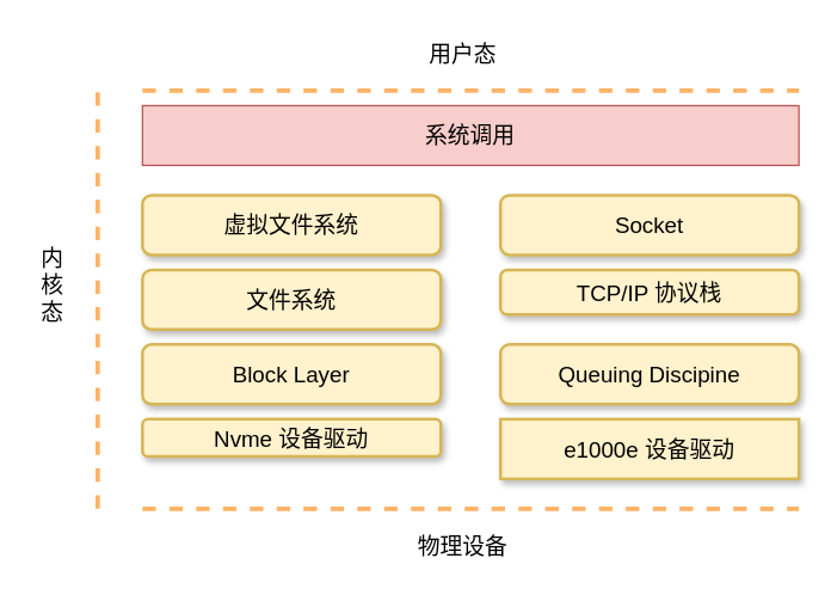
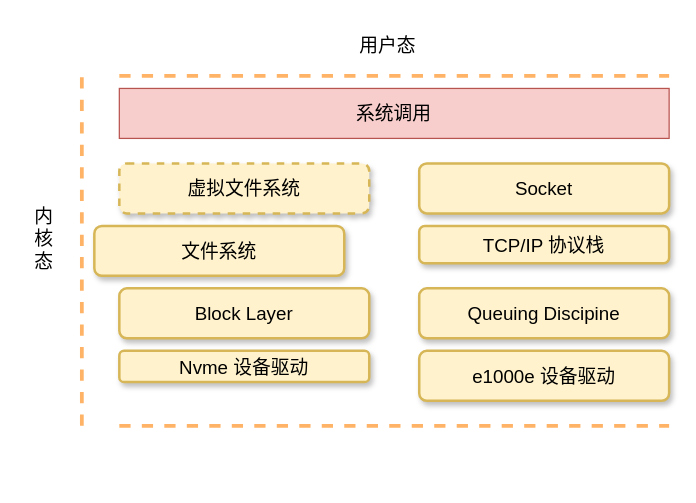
  <mxCell id="0" />
  <mxCell id="1" parent="0" />
  <mxCell id="2" value="" style="endArrow=none;dashed=1;html=1;rounded=1;labelBackgroundColor=default;fontFamily=Helvetica;fontSize=15;fontColor=default;strokeColor=#FFB366;strokeWidth=3;shape=connector;" parent="1" edge="1"><mxGeometry width="50" height="50" relative="1" as="geometry"><mxPoint x="95" y="60" as="sourcePoint" /><mxPoint x="535" y="60" as="targetPoint" /></mxGeometry></mxCell>
  <mxCell id="3" value="用户态" style="text;html=1;strokeColor=none;fillColor=none;align=center;verticalAlign=middle;whiteSpace=wrap;rounded=0;fontFamily=Helvetica;fontSize=15;fontColor=default;" parent="1" vertex="1"><mxGeometry x="245" y="20" width="130" height="30" as="geometry" /></mxCell>
  <mxCell id="4" value="系统调用" style="rounded=0;whiteSpace=wrap;html=1;fontFamily=Helvetica;fontSize=15;strokeColor=#b85450;fillColor=#f8cecc;" parent="1" vertex="1"><mxGeometry x="95" y="70" width="440" height="40" as="geometry" /></mxCell>
- <mxCell id="5" value="虚拟文件系统" style="rounded=1;whiteSpace=wrap;html=1;fontFamily=Helvetica;fontSize=15;fontColor=default;strokeColor=#d6b656;fillColor=#fff2cc;gradientColor=none;strokeWidth=2;glass=0;sketch=0;shadow=1;perimeterSpacing=2;" parent="1" vertex="1"><mxGeometry x="95" y="130" width="200" height="40" as="geometry" /></mxCell>
- <mxCell id="6" value="文件系统" style="rounded=1;whiteSpace=wrap;html=1;fontFamily=Helvetica;fontSize=15;fontColor=default;strokeColor=#d6b656;fillColor=#fff2cc;gradientColor=none;strokeWidth=2;glass=0;sketch=0;shadow=1;" parent="1" vertex="1"><mxGeometry x="95" y="180" width="200" height="40" as="geometry" /></mxCell>
+ <mxCell id="5" value="虚拟文件系统" style="rounded=1;whiteSpace=wrap;html=1;fontFamily=Helvetica;fontSize=15;fontColor=default;strokeColor=#d6b656;fillColor=#fff2cc;gradientColor=none;strokeWidth=2;glass=0;sketch=0;shadow=1;perimeterSpacing=2;dashed=1;" parent="1" vertex="1"><mxGeometry x="95" y="130" width="200" height="40" as="geometry" /></mxCell>
+ <mxCell id="6" value="文件系统" style="rounded=1;whiteSpace=wrap;html=1;fontFamily=Helvetica;fontSize=15;fontColor=default;strokeColor=#d6b656;fillColor=#fff2cc;gradientColor=none;strokeWidth=2;glass=0;sketch=0;shadow=1;" parent="1" vertex="1"><mxGeometry x="75" y="180" width="200" height="40" as="geometry" /></mxCell>
  <mxCell id="7" value="Block Layer" style="rounded=1;whiteSpace=wrap;html=1;fontFamily=Helvetica;fontSize=15;fontColor=default;strokeColor=#d6b656;fillColor=#fff2cc;gradientColor=none;strokeWidth=2;glass=0;sketch=0;shadow=1;" parent="1" vertex="1"><mxGeometry x="95" y="230" width="200" height="40" as="geometry" /></mxCell>
  <mxCell id="8" value="Nvme 设备驱动" style="rounded=1;whiteSpace=wrap;html=1;fontFamily=Helvetica;fontSize=15;fontColor=default;strokeColor=#d6b656;fillColor=#fff2cc;gradientColor=none;strokeWidth=2;glass=0;sketch=0;shadow=1;" parent="1" vertex="1"><mxGeometry x="95" y="280" width="200" height="25" as="geometry" /></mxCell>
  <mxCell id="9" value="Socket" style="rounded=1;whiteSpace=wrap;html=1;fontFamily=Helvetica;fontSize=15;fontColor=default;strokeColor=#d6b656;fillColor=#fff2cc;gradientColor=none;strokeWidth=2;glass=0;sketch=0;shadow=1;perimeterSpacing=2;" parent="1" vertex="1"><mxGeometry x="335" y="130" width="200" height="40" as="geometry" /></mxCell>
  <mxCell id="10" value="TCP/IP 协议栈" style="rounded=1;whiteSpace=wrap;html=1;fontFamily=Helvetica;fontSize=15;fontColor=default;strokeColor=#d6b656;fillColor=#fff2cc;gradientColor=none;strokeWidth=2;glass=0;sketch=0;shadow=1;" parent="1" vertex="1"><mxGeometry x="335" y="180" width="200" height="30" as="geometry" /></mxCell>
- <mxCell id="11" value="e1000e 设备驱动" style="whiteSpace=wrap;html=1;fontFamily=Helvetica;fontSize=15;fontColor=default;strokeColor=#d6b656;fillColor=#fff2cc;gradientColor=none;strokeWidth=2;glass=0;sketch=0;shadow=1;rounded=0;" parent="1" vertex="1"><mxGeometry x="335" y="280" width="200" height="40" as="geometry" /></mxCell>
+ <mxCell id="11" value="e1000e 设备驱动" style="rounded=1;whiteSpace=wrap;html=1;fontFamily=Helvetica;fontSize=15;fontColor=default;strokeColor=#d6b656;fillColor=#fff2cc;gradientColor=none;strokeWidth=2;glass=0;sketch=0;shadow=1;" parent="1" vertex="1"><mxGeometry x="335" y="280" width="200" height="40" as="geometry" /></mxCell>
  <mxCell id="12" value="Queuing Discipine" style="rounded=1;whiteSpace=wrap;html=1;fontFamily=Helvetica;fontSize=15;fontColor=default;strokeColor=#d6b656;fillColor=#fff2cc;gradientColor=none;strokeWidth=2;glass=0;sketch=0;shadow=1;" parent="1" vertex="1"><mxGeometry x="335" y="230" width="200" height="40" as="geometry" /></mxCell>
  <mxCell id="13" value="" style="endArrow=none;dashed=1;html=1;rounded=1;labelBackgroundColor=default;fontFamily=Helvetica;fontSize=15;fontColor=default;strokeColor=#FFB366;strokeWidth=3;shape=connector;" parent="1" edge="1"><mxGeometry width="50" height="50" relative="1" as="geometry"><mxPoint x="95" y="340" as="sourcePoint" /><mxPoint x="535" y="340" as="targetPoint" /></mxGeometry></mxCell>
- <mxCell id="14" value="物理设备" style="text;html=1;strokeColor=none;fillColor=none;align=center;verticalAlign=middle;whiteSpace=wrap;rounded=0;fontFamily=Helvetica;fontSize=15;fontColor=default;" parent="1" vertex="1"><mxGeometry x="245" y="350" width="130" height="30" as="geometry" /></mxCell>
  <mxCell id="15" value="" style="endArrow=none;dashed=1;html=1;rounded=1;fontSize=15;strokeColor=#FFB366;strokeWidth=3;" parent="1" edge="1"><mxGeometry width="50" height="50" relative="1" as="geometry"><mxPoint x="65" y="340" as="sourcePoint" /><mxPoint x="65" y="60" as="targetPoint" /></mxGeometry></mxCell>
  <mxCell id="16" value="内核态" style="text;html=1;strokeColor=none;fillColor=none;align=center;verticalAlign=middle;whiteSpace=wrap;rounded=0;fontSize=15;" parent="1" vertex="1"><mxGeometry x="20" y="120" width="30" height="140" as="geometry" /></mxCell>
